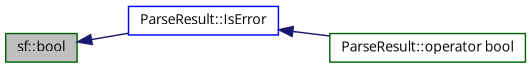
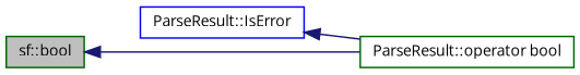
  digraph {
    fontname="Open Sans"
    rankdir=LR
    node [color=darkgreen fillcolor=white fontname="Open Sans" fontsize=10 shape=record style=filled]
    edge [color=midnightblue dir=back fontname="Open Sans" fontsize=10 labelfontname=Helvetica labelfontsize=10 style=solid]
    n1 [fillcolor=grey75 fontcolor=black height=0.2 label="sf::bool" width=0.4]
    n2 [color=blue height=0.2 label="ParseResult::IsError" width=0.4]
    n3 [height=0.2 label="ParseResult::operator bool" width=0.4]
-   n1 -> n2
+   n1 -> n3
    n2 -> n3
  }
